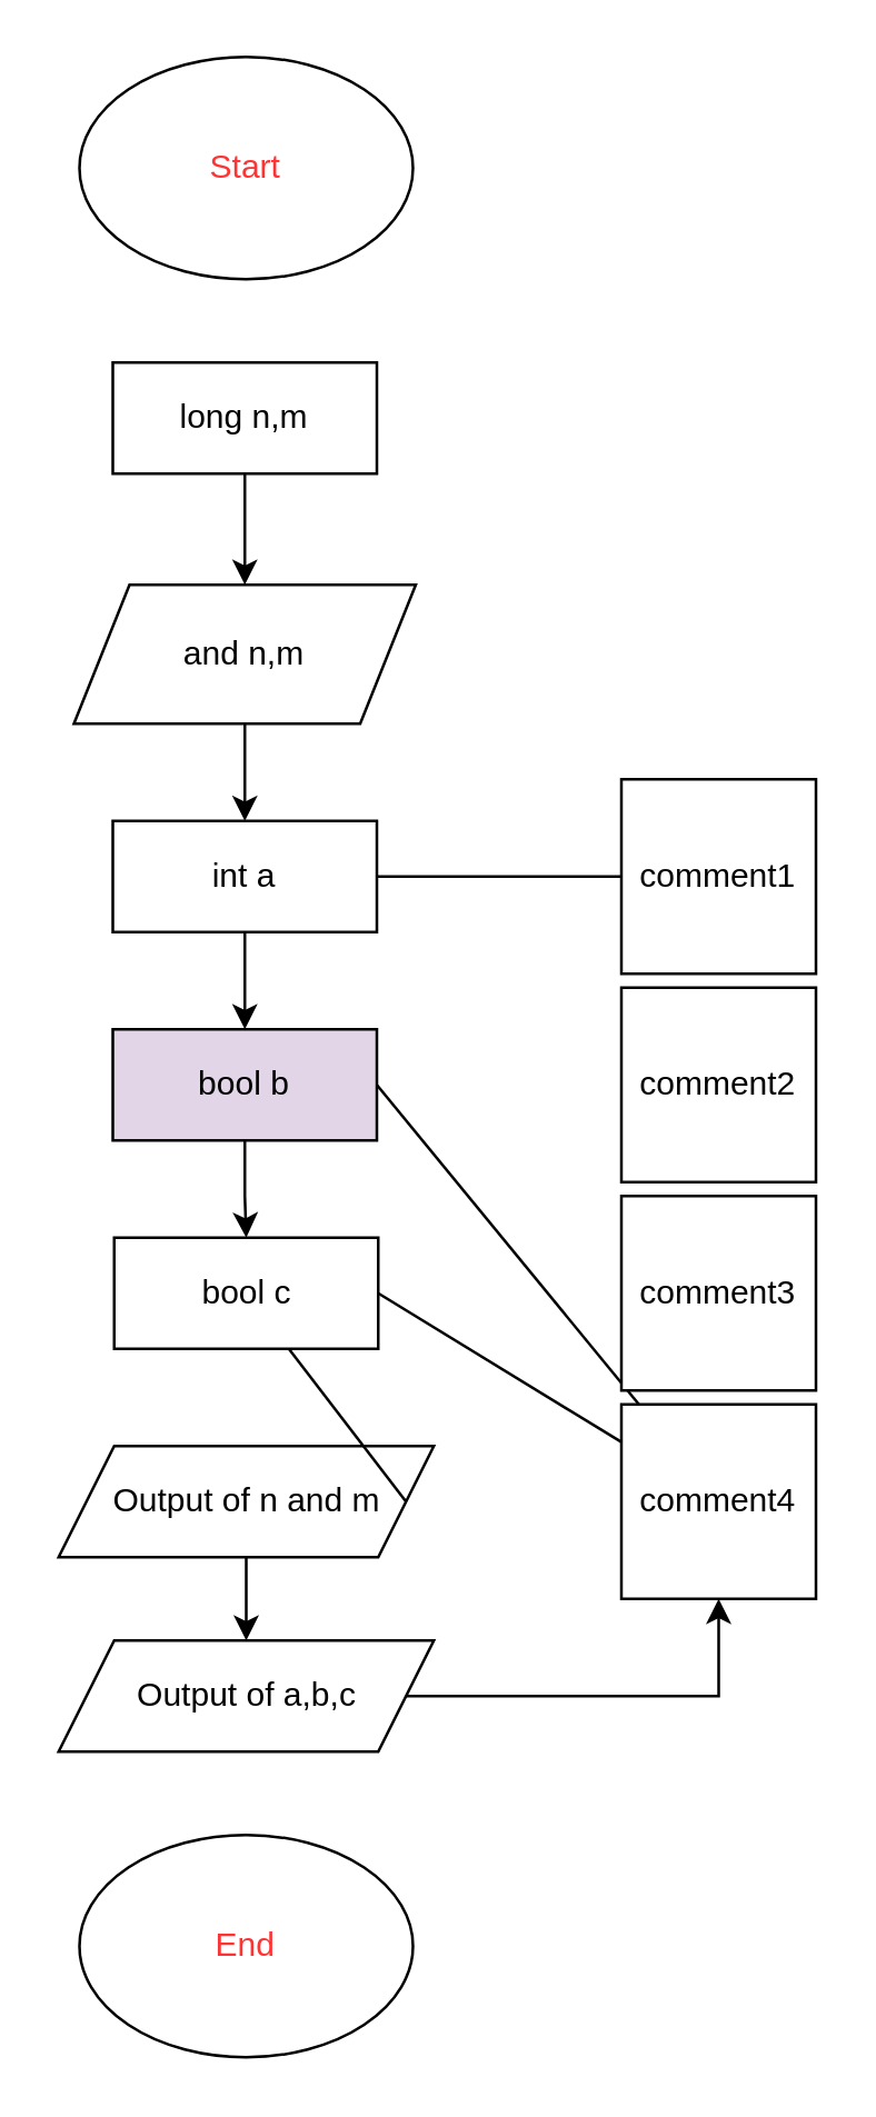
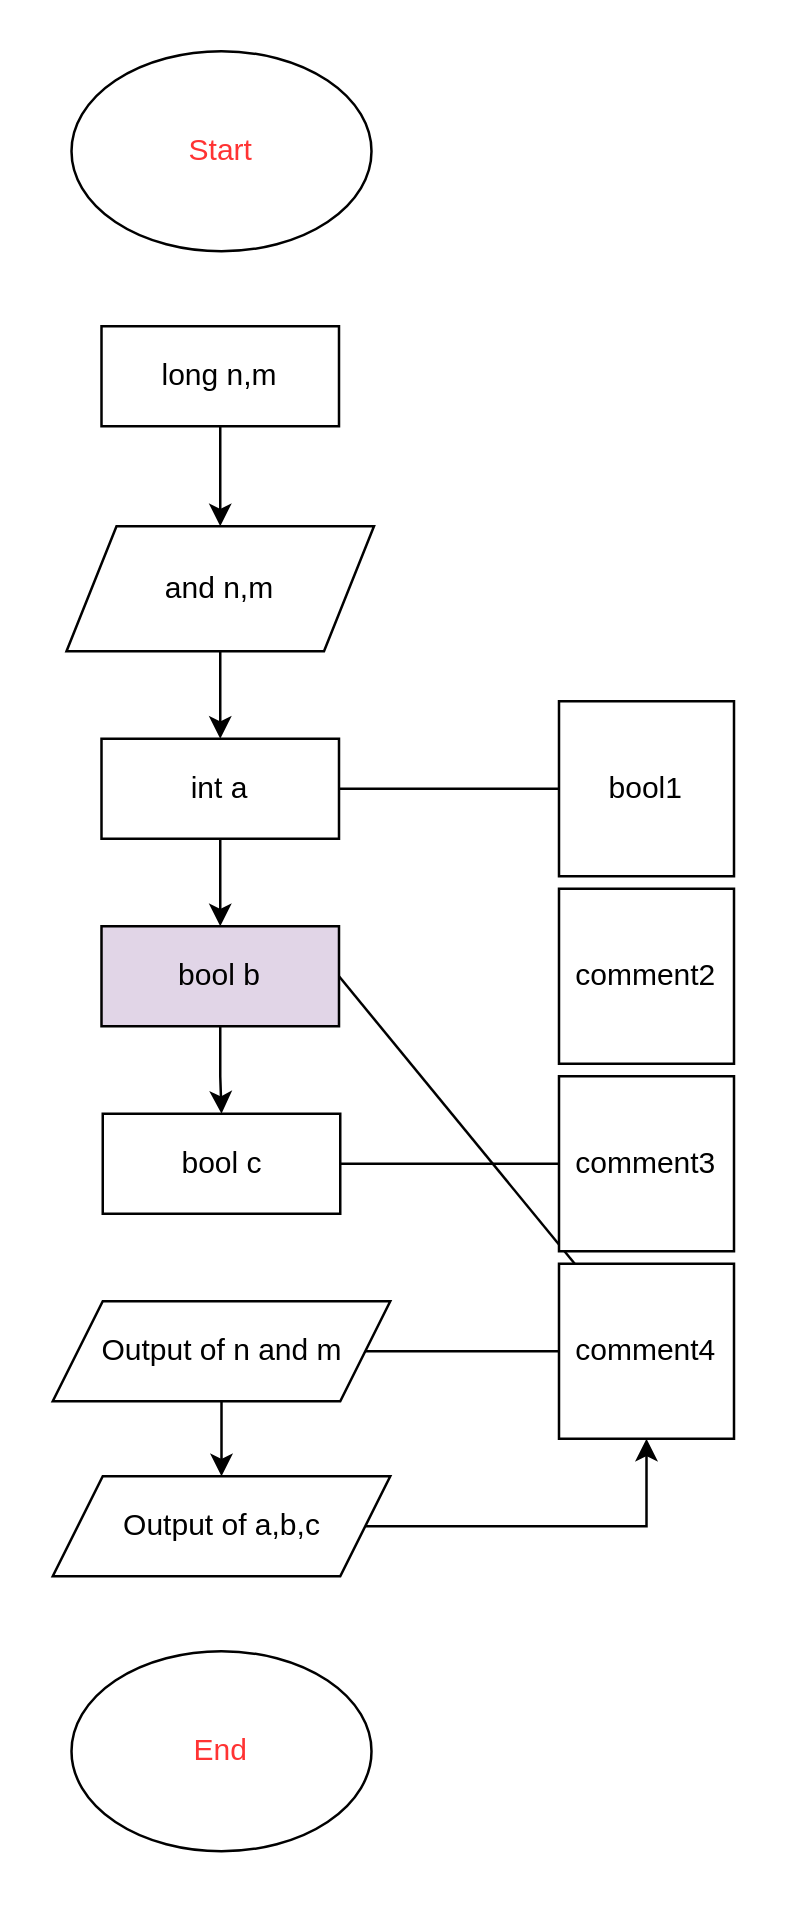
  <mxCell id="0" />
  <mxCell id="1" parent="0" />
  <mxCell id="2" value="&lt;font color=&quot;#ff3333&quot;&gt;Start&lt;/font&gt;" style="ellipse;whiteSpace=wrap;html=1;" vertex="1" parent="1"><mxGeometry x="28" y="20" width="120" height="80" as="geometry" /></mxCell>
  <mxCell id="3" style="edgeStyle=orthogonalEdgeStyle;rounded=0;orthogonalLoop=1;jettySize=auto;html=1;" edge="1" parent="1" source="4" target="6"><mxGeometry relative="1" as="geometry" /></mxCell>
  <mxCell id="4" value="long n,m" style="rounded=0;whiteSpace=wrap;html=1;" vertex="1" parent="1"><mxGeometry x="40" y="130" width="95" height="40" as="geometry" /></mxCell>
  <mxCell id="5" style="edgeStyle=orthogonalEdgeStyle;rounded=0;orthogonalLoop=1;jettySize=auto;html=1;" edge="1" parent="1" source="6" target="8"><mxGeometry relative="1" as="geometry" /></mxCell>
  <mxCell id="6" value="and n,m" style="shape=parallelogram;perimeter=parallelogramPerimeter;whiteSpace=wrap;html=1;fixedSize=1;" vertex="1" parent="1"><mxGeometry x="26" y="210" width="123" height="50" as="geometry" /></mxCell>
  <mxCell id="7" style="edgeStyle=orthogonalEdgeStyle;rounded=0;orthogonalLoop=1;jettySize=auto;html=1;entryX=0.5;entryY=0;entryDx=0;entryDy=0;" edge="1" parent="1" source="8" target="13"><mxGeometry relative="1" as="geometry" /></mxCell>
  <mxCell id="8" value="int a" style="rounded=0;whiteSpace=wrap;html=1;" vertex="1" parent="1"><mxGeometry x="40" y="295" width="95" height="40" as="geometry" /></mxCell>
- <mxCell id="9" value="comment1" style="whiteSpace=wrap;html=1;aspect=fixed;" vertex="1" parent="1"><mxGeometry x="223" y="280" width="70" height="70" as="geometry" /></mxCell>
+ <mxCell id="9" value="bool1" style="whiteSpace=wrap;html=1;aspect=fixed;" vertex="1" parent="1"><mxGeometry x="223" y="280" width="70" height="70" as="geometry" /></mxCell>
  <mxCell id="10" value="" style="endArrow=none;html=1;rounded=0;exitX=1;exitY=0.5;exitDx=0;exitDy=0;" edge="1" parent="1" source="13" target="20"><mxGeometry width="50" height="50" relative="1" as="geometry"><mxPoint x="135" y="415" as="sourcePoint" /><mxPoint x="185" y="365" as="targetPoint" /></mxGeometry></mxCell>
  <mxCell id="11" value="" style="endArrow=none;html=1;rounded=0;entryX=0;entryY=0.5;entryDx=0;entryDy=0;exitX=1;exitY=0.5;exitDx=0;exitDy=0;" edge="1" parent="1" source="8" target="9"><mxGeometry width="50" height="50" relative="1" as="geometry"><mxPoint x="135" y="330" as="sourcePoint" /><mxPoint x="185" y="280" as="targetPoint" /></mxGeometry></mxCell>
  <mxCell id="12" style="edgeStyle=orthogonalEdgeStyle;rounded=0;orthogonalLoop=1;jettySize=auto;html=1;entryX=0.5;entryY=0;entryDx=0;entryDy=0;" edge="1" parent="1" source="13" target="14"><mxGeometry relative="1" as="geometry" /></mxCell>
  <mxCell id="13" value="bool b" style="rounded=0;whiteSpace=wrap;html=1;fillColor=#e1d5e7;" vertex="1" parent="1"><mxGeometry x="40" y="370" width="95" height="40" as="geometry" /></mxCell>
  <mxCell id="14" value="bool c" style="rounded=0;whiteSpace=wrap;html=1;" vertex="1" parent="1"><mxGeometry x="40.5" y="445" width="95" height="40" as="geometry" /></mxCell>
  <mxCell id="15" value="comment2" style="whiteSpace=wrap;html=1;aspect=fixed;" vertex="1" parent="1"><mxGeometry x="223" y="355" width="70" height="70" as="geometry" /></mxCell>
  <mxCell id="16" value="comment3" style="whiteSpace=wrap;html=1;aspect=fixed;" vertex="1" parent="1"><mxGeometry x="223" y="430" width="70" height="70" as="geometry" /></mxCell>
- <mxCell id="17" value="" style="endArrow=none;html=1;rounded=0;exitX=1;exitY=0.5;exitDx=0;exitDy=0;" edge="1" parent="1" source="14" target="20"><mxGeometry width="50" height="50" relative="1" as="geometry"><mxPoint x="135.5" y="489.5" as="sourcePoint" /><mxPoint x="213.5" y="489.5" as="targetPoint" /></mxGeometry></mxCell>
+ <mxCell id="17" value="" style="endArrow=none;html=1;rounded=0;entryX=0;entryY=0.5;entryDx=0;entryDy=0;exitX=1;exitY=0.5;exitDx=0;exitDy=0;" edge="1" parent="1" source="14" target="16"><mxGeometry width="50" height="50" relative="1" as="geometry"><mxPoint x="135.5" y="489.5" as="sourcePoint" /><mxPoint x="213.5" y="489.5" as="targetPoint" /></mxGeometry></mxCell>
  <mxCell id="18" style="edgeStyle=orthogonalEdgeStyle;rounded=0;orthogonalLoop=1;jettySize=auto;html=1;entryX=0.5;entryY=0;entryDx=0;entryDy=0;" edge="1" parent="1" source="19" target="23"><mxGeometry relative="1" as="geometry" /></mxCell>
  <mxCell id="19" value="Output of n and m" style="shape=parallelogram;perimeter=parallelogramPerimeter;whiteSpace=wrap;html=1;fixedSize=1;" vertex="1" parent="1"><mxGeometry x="20.5" y="520" width="135" height="40" as="geometry" /></mxCell>
  <mxCell id="20" value="comment4" style="whiteSpace=wrap;html=1;aspect=fixed;" vertex="1" parent="1"><mxGeometry x="223" y="505" width="70" height="70" as="geometry" /></mxCell>
- <mxCell id="21" value="" style="endArrow=none;html=1;rounded=0;exitX=1;exitY=0.5;exitDx=0;exitDy=0;" edge="1" parent="1" source="19" target="14"><mxGeometry width="50" height="50" relative="1" as="geometry"><mxPoint x="143" y="570" as="sourcePoint" /><mxPoint x="213" y="569.5" as="targetPoint" /></mxGeometry></mxCell>
+ <mxCell id="21" value="" style="endArrow=none;html=1;rounded=0;entryX=0;entryY=0.5;entryDx=0;entryDy=0;exitX=1;exitY=0.5;exitDx=0;exitDy=0;" edge="1" parent="1" source="19" target="20"><mxGeometry width="50" height="50" relative="1" as="geometry"><mxPoint x="143" y="570" as="sourcePoint" /><mxPoint x="213" y="569.5" as="targetPoint" /></mxGeometry></mxCell>
  <mxCell id="22" style="edgeStyle=orthogonalEdgeStyle;rounded=0;orthogonalLoop=1;jettySize=auto;html=1;" edge="1" parent="1" source="23" target="20"><mxGeometry relative="1" as="geometry" /></mxCell>
  <mxCell id="23" value="Output of a,b,c" style="shape=parallelogram;perimeter=parallelogramPerimeter;whiteSpace=wrap;html=1;fixedSize=1;" vertex="1" parent="1"><mxGeometry x="20.5" y="590" width="135" height="40" as="geometry" /></mxCell>
  <mxCell id="24" value="&lt;font color=&quot;#ff3333&quot;&gt;End&lt;/font&gt;" style="ellipse;whiteSpace=wrap;html=1;" vertex="1" parent="1"><mxGeometry x="28" y="660" width="120" height="80" as="geometry" /></mxCell>
